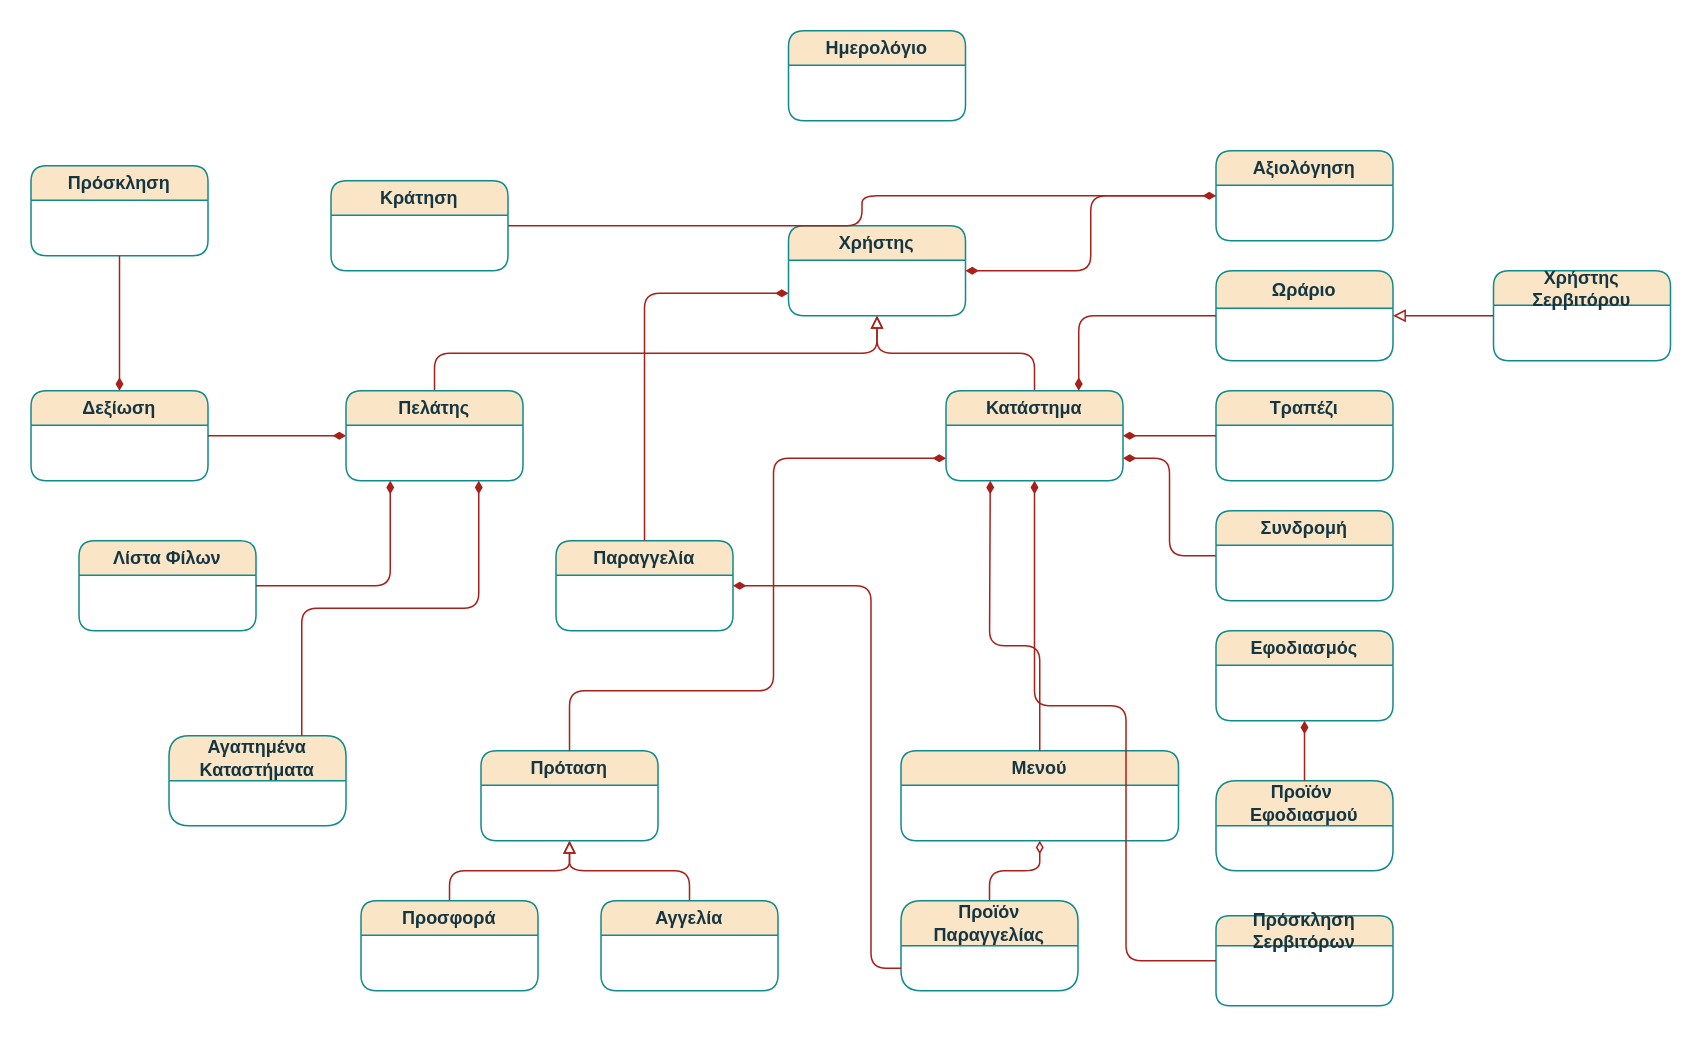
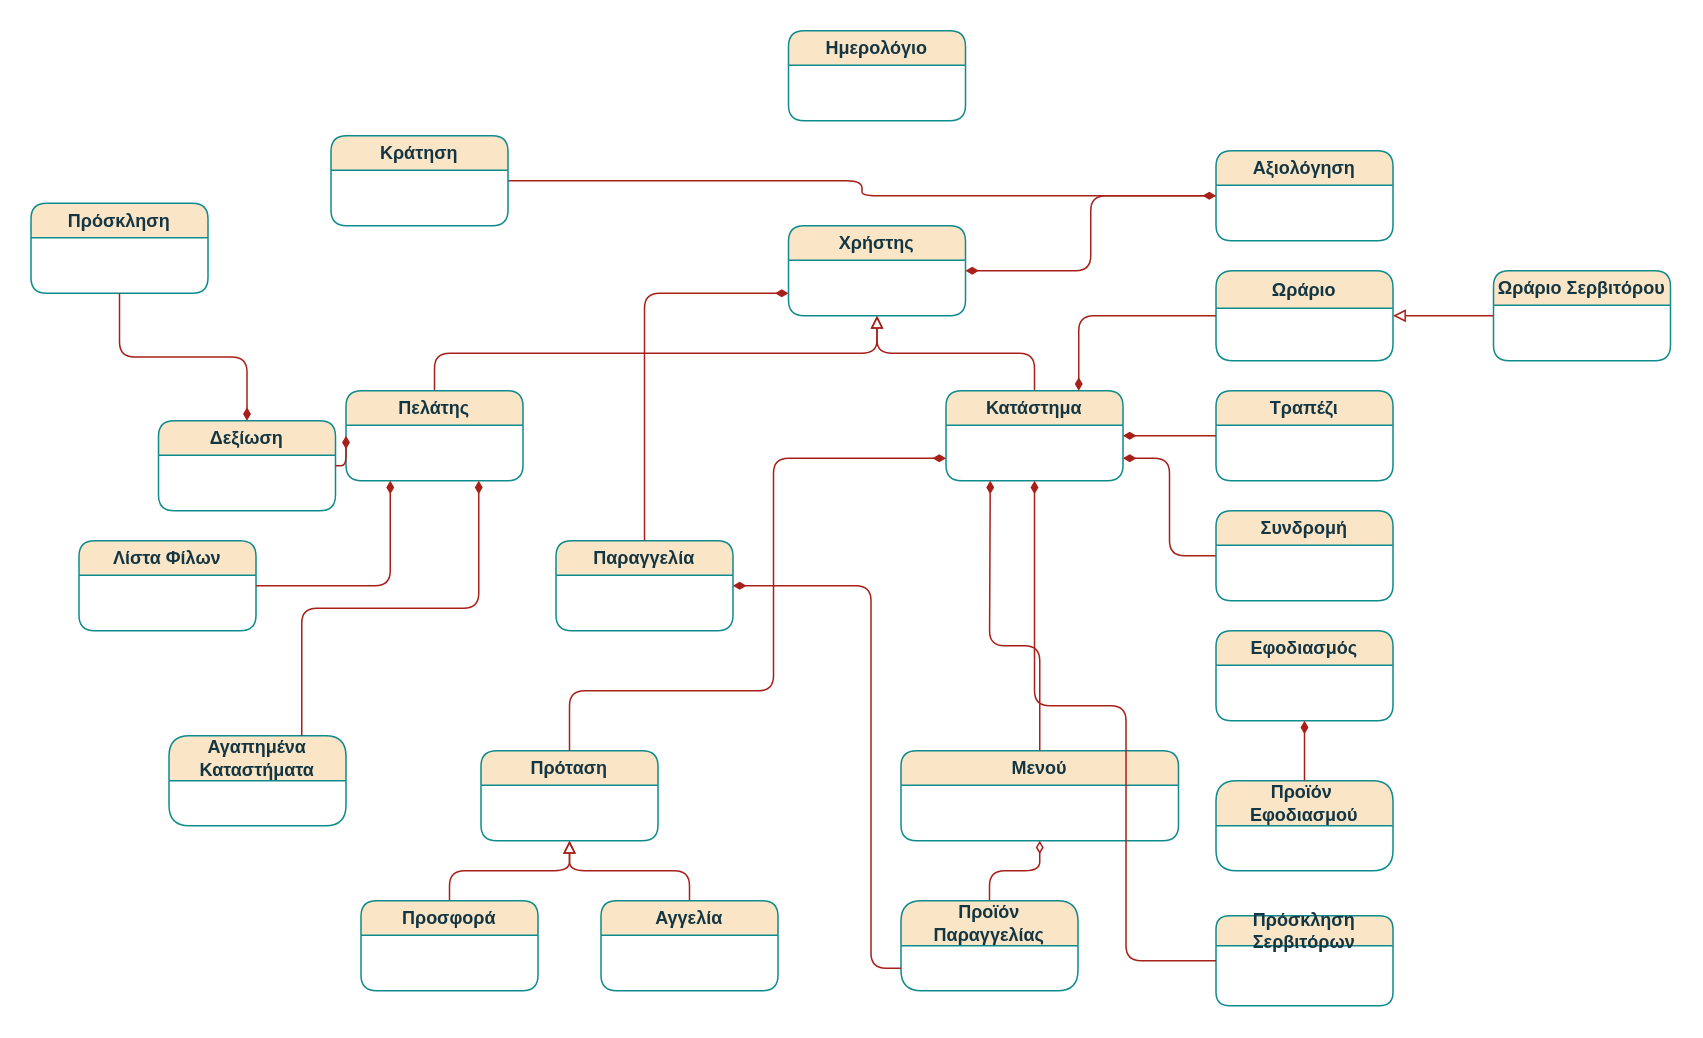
  <mxCell id="0" />
  <mxCell id="1" parent="0" />
  <mxCell id="2" style="edgeStyle=orthogonalEdgeStyle;rounded=1;orthogonalLoop=1;jettySize=auto;html=1;exitX=0.5;exitY=0;exitDx=0;exitDy=0;entryX=0.5;entryY=1;entryDx=0;entryDy=0;fontColor=default;endArrow=block;endFill=0;labelBackgroundColor=none;strokeColor=#A8201A;" parent="1" source="5" target="4" edge="1"><mxGeometry relative="1" as="geometry"><mxPoint x="349" y="350" as="sourcePoint" /></mxGeometry></mxCell>
  <mxCell id="3" style="edgeStyle=orthogonalEdgeStyle;rounded=1;orthogonalLoop=1;jettySize=auto;html=1;exitX=0.5;exitY=0;exitDx=0;exitDy=0;entryX=0.5;entryY=1;entryDx=0;entryDy=0;fontColor=default;startFill=1;endFill=0;endArrow=block;labelBackgroundColor=none;strokeColor=#A8201A;" parent="1" source="6" target="4" edge="1"><mxGeometry relative="1" as="geometry"><mxPoint x="644" y="260" as="sourcePoint" /></mxGeometry></mxCell>
  <mxCell id="4" value="Χρήστης" style="swimlane;whiteSpace=wrap;html=1;labelBackgroundColor=none;rounded=1;fillColor=#FAE5C7;strokeColor=#0F8B8D;fontColor=#143642;" parent="1" vertex="1"><mxGeometry x="525" y="150" width="118" height="60" as="geometry" /></mxCell>
  <mxCell id="5" value="Πελάτης" style="swimlane;whiteSpace=wrap;html=1;labelBackgroundColor=none;rounded=1;fillColor=#FAE5C7;strokeColor=#0F8B8D;fontColor=#143642;" parent="1" vertex="1"><mxGeometry x="230" y="260" width="118" height="60" as="geometry" /></mxCell>
  <mxCell id="6" value="Κατάστημα" style="swimlane;whiteSpace=wrap;html=1;labelBackgroundColor=none;rounded=1;fillColor=#FAE5C7;strokeColor=#0F8B8D;fontColor=#143642;" parent="1" vertex="1"><mxGeometry x="630" y="260" width="118" height="60" as="geometry" /></mxCell>
  <mxCell id="7" value="Μενού" style="swimlane;whiteSpace=wrap;html=1;labelBackgroundColor=none;rounded=1;fillColor=#FAE5C7;strokeColor=#0F8B8D;fontColor=#143642;" parent="1" vertex="1"><mxGeometry x="600" y="500" width="185" height="60" as="geometry" /></mxCell>
  <mxCell id="8" style="edgeStyle=orthogonalEdgeStyle;rounded=1;orthogonalLoop=1;jettySize=auto;html=1;exitX=0.5;exitY=0;exitDx=0;exitDy=0;entryX=0.5;entryY=1;entryDx=0;entryDy=0;fontColor=default;startFill=1;endArrow=diamondThin;endFill=0;labelBackgroundColor=none;strokeColor=#A8201A;" parent="1" source="9" target="7" edge="1"><mxGeometry relative="1" as="geometry" /></mxCell>
  <mxCell id="9" value="Προϊόν Παραγγελίας" style="swimlane;whiteSpace=wrap;html=1;labelBackgroundColor=none;rounded=1;fillColor=#FAE5C7;strokeColor=#0F8B8D;fontColor=#143642;startSize=30;" parent="1" vertex="1"><mxGeometry x="600" y="600" width="118" height="60" as="geometry" /></mxCell>
  <mxCell id="10" style="edgeStyle=orthogonalEdgeStyle;rounded=1;orthogonalLoop=1;jettySize=auto;html=1;exitX=1;exitY=0.5;exitDx=0;exitDy=0;fontColor=default;startFill=1;endArrow=diamondThin;endFill=1;labelBackgroundColor=none;strokeColor=#A8201A;" parent="1" source="11" target="24" edge="1"><mxGeometry relative="1" as="geometry"><mxPoint x="520" y="120" as="targetPoint" /></mxGeometry></mxCell>
- <mxCell id="11" value="Κράτηση" style="swimlane;whiteSpace=wrap;html=1;labelBackgroundColor=none;rounded=1;fillColor=#FAE5C7;strokeColor=#0F8B8D;fontColor=#143642;startSize=23;" parent="1" vertex="1"><mxGeometry x="220" y="120" width="118" height="60" as="geometry" /></mxCell>
+ <mxCell id="11" value="Κράτηση" style="swimlane;whiteSpace=wrap;html=1;labelBackgroundColor=none;rounded=1;fillColor=#FAE5C7;strokeColor=#0F8B8D;fontColor=#143642;startSize=23;" parent="1" vertex="1"><mxGeometry x="220" y="90" width="118" height="60" as="geometry" /></mxCell>
  <mxCell id="12" value="Παραγγελία" style="swimlane;whiteSpace=wrap;html=1;labelBackgroundColor=none;rounded=1;fillColor=#FAE5C7;strokeColor=#0F8B8D;fontColor=#143642;" parent="1" vertex="1"><mxGeometry x="370" y="360" width="118" height="60" as="geometry" /></mxCell>
  <mxCell id="13" style="edgeStyle=orthogonalEdgeStyle;rounded=1;orthogonalLoop=1;jettySize=auto;html=1;exitX=0;exitY=0.5;exitDx=0;exitDy=0;fontColor=default;startFill=1;endArrow=diamondThin;endFill=1;labelBackgroundColor=none;entryX=1;entryY=0.75;entryDx=0;entryDy=0;strokeColor=#A8201A;" parent="1" source="14" target="6" edge="1"><mxGeometry relative="1" as="geometry"><mxPoint x="775" y="320" as="targetPoint" /><Array as="points" /></mxGeometry></mxCell>
  <mxCell id="14" value="Συνδρομή" style="swimlane;whiteSpace=wrap;html=1;labelBackgroundColor=none;rounded=1;fillColor=#FAE5C7;strokeColor=#0F8B8D;fontColor=#143642;" parent="1" vertex="1"><mxGeometry x="810" y="340" width="118" height="60" as="geometry" /></mxCell>
  <mxCell id="15" value="Ωράριο" style="swimlane;whiteSpace=wrap;html=1;labelBackgroundColor=none;rounded=1;fillColor=#FAE5C7;strokeColor=#0F8B8D;fontColor=#143642;startSize=25;" parent="1" vertex="1"><mxGeometry x="810" y="180" width="118" height="60" as="geometry" /></mxCell>
  <mxCell id="16" value="Τραπέζι" style="swimlane;whiteSpace=wrap;html=1;labelBackgroundColor=none;rounded=1;fillColor=#FAE5C7;strokeColor=#0F8B8D;fontColor=#143642;glass=0;" parent="1" vertex="1"><mxGeometry x="810" y="260" width="118" height="60" as="geometry" /></mxCell>
  <mxCell id="17" style="edgeStyle=orthogonalEdgeStyle;rounded=1;orthogonalLoop=1;jettySize=auto;html=1;exitX=0.5;exitY=0;exitDx=0;exitDy=0;entryX=0.5;entryY=1;entryDx=0;entryDy=0;fontColor=default;endArrow=block;endFill=0;labelBackgroundColor=none;strokeColor=#A8201A;" parent="1" source="20" target="19" edge="1"><mxGeometry relative="1" as="geometry"><mxPoint x="-38" y="1100" as="sourcePoint" /></mxGeometry></mxCell>
  <mxCell id="18" style="edgeStyle=orthogonalEdgeStyle;rounded=1;orthogonalLoop=1;jettySize=auto;html=1;exitX=0.5;exitY=0;exitDx=0;exitDy=0;entryX=0.5;entryY=1;entryDx=0;entryDy=0;fontColor=default;startFill=1;endFill=0;endArrow=block;labelBackgroundColor=none;strokeColor=#A8201A;" parent="1" source="21" target="19" edge="1"><mxGeometry relative="1" as="geometry"><mxPoint x="252" y="1100" as="sourcePoint" /></mxGeometry></mxCell>
  <mxCell id="19" value="Πρόταση" style="swimlane;whiteSpace=wrap;html=1;labelBackgroundColor=none;rounded=1;fillColor=#FAE5C7;strokeColor=#0F8B8D;fontColor=#143642;" parent="1" vertex="1"><mxGeometry x="320" y="500" width="118" height="60" as="geometry" /></mxCell>
  <mxCell id="20" value="Προσφορά" style="swimlane;whiteSpace=wrap;html=1;labelBackgroundColor=none;rounded=1;fillColor=#FAE5C7;strokeColor=#0F8B8D;fontColor=#143642;" parent="1" vertex="1"><mxGeometry x="240" y="600" width="118" height="60" as="geometry" /></mxCell>
  <mxCell id="21" value="Αγγελία" style="swimlane;whiteSpace=wrap;html=1;labelBackgroundColor=none;rounded=1;fillColor=#FAE5C7;strokeColor=#0F8B8D;fontColor=#143642;" parent="1" vertex="1"><mxGeometry x="400" y="600" width="118" height="60" as="geometry"><mxRectangle x="460" y="240" width="120" height="30" as="alternateBounds" /></mxGeometry></mxCell>
  <mxCell id="22" value="Αγαπημένα Καταστήματα" style="swimlane;whiteSpace=wrap;html=1;labelBackgroundColor=none;rounded=1;fillColor=#FAE5C7;strokeColor=#0F8B8D;fontColor=#143642;startSize=30;" parent="1" vertex="1"><mxGeometry x="112" y="490" width="118" height="60" as="geometry" /></mxCell>
  <mxCell id="23" style="edgeStyle=orthogonalEdgeStyle;rounded=1;orthogonalLoop=1;jettySize=auto;html=1;exitX=0;exitY=0.5;exitDx=0;exitDy=0;entryX=1;entryY=0.5;entryDx=0;entryDy=0;fontColor=default;endArrow=diamondThin;endFill=1;labelBackgroundColor=none;strokeColor=#A8201A;" parent="1" source="24" target="4" edge="1"><mxGeometry relative="1" as="geometry"><Array as="points" /></mxGeometry></mxCell>
  <mxCell id="24" value="Αξιολόγηση" style="swimlane;whiteSpace=wrap;html=1;labelBackgroundColor=none;rounded=1;fillColor=#FAE5C7;strokeColor=#0F8B8D;fontColor=#143642;" parent="1" vertex="1"><mxGeometry x="810" y="100" width="118" height="60" as="geometry" /></mxCell>
  <mxCell id="25" style="edgeStyle=orthogonalEdgeStyle;rounded=1;orthogonalLoop=1;jettySize=auto;html=1;exitX=0.5;exitY=0;exitDx=0;exitDy=0;entryX=0;entryY=0.75;entryDx=0;entryDy=0;fontColor=default;startFill=1;endArrow=diamondThin;endFill=1;labelBackgroundColor=none;strokeColor=#A8201A;" parent="1" source="19" target="6" edge="1"><mxGeometry relative="1" as="geometry"><mxPoint x="365" y="700" as="sourcePoint" /><mxPoint x="294" y="360" as="targetPoint" /><Array as="points"><mxPoint x="379" y="460" /><mxPoint x="515" y="460" /><mxPoint x="515" y="305" /></Array></mxGeometry></mxCell>
  <mxCell id="26" style="edgeStyle=orthogonalEdgeStyle;rounded=1;orthogonalLoop=1;jettySize=auto;html=1;exitX=0;exitY=0.5;exitDx=0;exitDy=0;entryX=1;entryY=0.5;entryDx=0;entryDy=0;fontColor=default;endArrow=diamondThin;endFill=1;labelBackgroundColor=none;strokeColor=#A8201A;" parent="1" source="16" target="6" edge="1"><mxGeometry relative="1" as="geometry"><mxPoint x="874.5" y="310" as="sourcePoint" /><mxPoint x="743" y="365" as="targetPoint" /></mxGeometry></mxCell>
  <mxCell id="27" style="edgeStyle=orthogonalEdgeStyle;rounded=1;orthogonalLoop=1;jettySize=auto;html=1;exitX=0;exitY=0.75;exitDx=0;exitDy=0;entryX=1;entryY=0.5;entryDx=0;entryDy=0;fontColor=default;startFill=1;endArrow=diamondThin;endFill=1;labelBackgroundColor=none;strokeColor=#A8201A;" parent="1" source="9" target="12" edge="1"><mxGeometry relative="1" as="geometry"><mxPoint x="620" y="540" as="sourcePoint" /><mxPoint x="550" y="490" as="targetPoint" /><Array as="points"><mxPoint x="580" y="645" /><mxPoint x="580" y="390" /></Array></mxGeometry></mxCell>
  <mxCell id="28" style="edgeStyle=orthogonalEdgeStyle;rounded=1;orthogonalLoop=1;jettySize=auto;html=1;exitX=0.5;exitY=0;exitDx=0;exitDy=0;fontColor=default;startFill=1;endArrow=diamondThin;endFill=1;labelBackgroundColor=none;strokeColor=#A8201A;entryX=0;entryY=0.75;entryDx=0;entryDy=0;" parent="1" source="12" target="4" edge="1"><mxGeometry relative="1" as="geometry"><mxPoint x="510" y="210" as="targetPoint" /><mxPoint x="428.83" y="360" as="sourcePoint" /></mxGeometry></mxCell>
  <mxCell id="29" style="edgeStyle=orthogonalEdgeStyle;rounded=1;orthogonalLoop=1;jettySize=auto;html=1;fontColor=default;startFill=1;endArrow=diamondThin;endFill=1;entryX=0.25;entryY=1;entryDx=0;entryDy=0;labelBackgroundColor=none;strokeColor=#A8201A;exitX=0.5;exitY=0;exitDx=0;exitDy=0;" parent="1" source="7" target="6" edge="1"><mxGeometry relative="1" as="geometry"><mxPoint x="639.5" y="320" as="targetPoint" /><mxPoint x="660" y="480" as="sourcePoint" /><Array as="points"><mxPoint x="659" y="430" /><mxPoint x="660" y="430" /><mxPoint x="660" y="320" /></Array></mxGeometry></mxCell>
- <mxCell id="30" value="Δεξίωση" style="swimlane;whiteSpace=wrap;html=1;labelBackgroundColor=none;rounded=1;fillColor=#FAE5C7;strokeColor=#0F8B8D;fontColor=#143642;startSize=23;" parent="1" vertex="1"><mxGeometry x="20" y="260" width="118" height="60" as="geometry" /></mxCell>
+ <mxCell id="30" value="Δεξίωση" style="swimlane;whiteSpace=wrap;html=1;labelBackgroundColor=none;rounded=1;fillColor=#FAE5C7;strokeColor=#0F8B8D;fontColor=#143642;startSize=23;" parent="1" vertex="1"><mxGeometry x="105" y="280" width="118" height="60" as="geometry" /></mxCell>
  <mxCell id="31" style="edgeStyle=orthogonalEdgeStyle;rounded=1;orthogonalLoop=1;jettySize=auto;html=1;exitX=1;exitY=0.5;exitDx=0;exitDy=0;fontColor=default;startFill=1;endArrow=diamondThin;endFill=1;entryX=0;entryY=0.5;entryDx=0;entryDy=0;labelBackgroundColor=none;strokeColor=#A8201A;" parent="1" source="30" target="5" edge="1"><mxGeometry relative="1" as="geometry"><mxPoint x="-38" y="250" as="targetPoint" /><mxPoint x="-38" y="320" as="sourcePoint" /></mxGeometry></mxCell>
  <mxCell id="32" value="Λίστα Φίλων" style="swimlane;whiteSpace=wrap;html=1;labelBackgroundColor=none;rounded=1;fillColor=#FAE5C7;strokeColor=#0F8B8D;fontColor=#143642;startSize=23;" parent="1" vertex="1"><mxGeometry x="52" y="360" width="118" height="60" as="geometry" /></mxCell>
  <mxCell id="33" style="edgeStyle=orthogonalEdgeStyle;rounded=1;orthogonalLoop=1;jettySize=auto;html=1;exitX=1;exitY=0.5;exitDx=0;exitDy=0;fontColor=default;startFill=1;endArrow=diamondThin;endFill=1;entryX=0.25;entryY=1;entryDx=0;entryDy=0;labelBackgroundColor=none;strokeColor=#A8201A;" parent="1" source="32" target="5" edge="1"><mxGeometry relative="1" as="geometry"><mxPoint x="22" y="350" as="targetPoint" /><mxPoint x="22" y="420" as="sourcePoint" /></mxGeometry></mxCell>
  <mxCell id="34" value="Ημερολόγιο" style="swimlane;whiteSpace=wrap;html=1;labelBackgroundColor=none;rounded=1;fillColor=#FAE5C7;strokeColor=#0F8B8D;fontColor=#143642;startSize=23;" parent="1" vertex="1"><mxGeometry x="525" y="20" width="118" height="60" as="geometry" /></mxCell>
  <mxCell id="35" value="Εφοδιασμός" style="swimlane;whiteSpace=wrap;html=1;labelBackgroundColor=none;rounded=1;fillColor=#FAE5C7;strokeColor=#0F8B8D;fontColor=#143642;startSize=23;" parent="1" vertex="1"><mxGeometry x="810" y="420" width="118" height="60" as="geometry" /></mxCell>
  <mxCell id="36" style="edgeStyle=orthogonalEdgeStyle;rounded=1;orthogonalLoop=1;jettySize=auto;html=1;exitX=0;exitY=0.5;exitDx=0;exitDy=0;fontColor=default;startFill=1;endArrow=diamondThin;endFill=1;labelBackgroundColor=none;entryX=0.75;entryY=0;entryDx=0;entryDy=0;strokeColor=#A8201A;" parent="1" source="15" target="6" edge="1"><mxGeometry relative="1" as="geometry"><mxPoint x="710" y="334.97" as="targetPoint" /><Array as="points" /><mxPoint x="772" y="369.97" as="sourcePoint" /></mxGeometry></mxCell>
  <mxCell id="37" value="Προϊόν&amp;nbsp; Εφοδιασμού" style="swimlane;whiteSpace=wrap;html=1;labelBackgroundColor=none;rounded=1;fillColor=#FAE5C7;strokeColor=#0F8B8D;fontColor=#143642;startSize=30;" parent="1" vertex="1"><mxGeometry x="810" y="520" width="118" height="60" as="geometry"><mxRectangle x="640" y="530" width="150" height="30" as="alternateBounds" /></mxGeometry></mxCell>
  <mxCell id="38" style="edgeStyle=orthogonalEdgeStyle;rounded=1;orthogonalLoop=1;jettySize=auto;html=1;exitX=0.5;exitY=0;exitDx=0;exitDy=0;fontColor=default;startFill=1;endArrow=diamondThin;endFill=1;labelBackgroundColor=none;strokeColor=#A8201A;entryX=0.5;entryY=1;entryDx=0;entryDy=0;" parent="1" source="37" target="35" edge="1"><mxGeometry relative="1" as="geometry"><mxPoint x="890" y="490" as="targetPoint" /><Array as="points" /><mxPoint x="881" y="505" as="sourcePoint" /></mxGeometry></mxCell>
  <mxCell id="39" style="edgeStyle=orthogonalEdgeStyle;rounded=1;orthogonalLoop=1;jettySize=auto;html=1;exitX=0.75;exitY=0;exitDx=0;exitDy=0;fontColor=default;startFill=1;endArrow=diamondThin;endFill=1;entryX=0.75;entryY=1;entryDx=0;entryDy=0;labelBackgroundColor=none;strokeColor=#A8201A;" parent="1" source="22" target="5" edge="1"><mxGeometry relative="1" as="geometry"><mxPoint x="269.5" y="330" as="targetPoint" /><mxPoint x="8" y="450" as="sourcePoint" /></mxGeometry></mxCell>
- <mxCell id="40" value="Πρόσκληση" style="swimlane;whiteSpace=wrap;html=1;labelBackgroundColor=none;rounded=1;fillColor=#FAE5C7;strokeColor=#0F8B8D;fontColor=#143642;startSize=23;" parent="1" vertex="1"><mxGeometry x="20" y="110" width="118" height="60" as="geometry" /></mxCell>
+ <mxCell id="40" value="Πρόσκληση" style="swimlane;whiteSpace=wrap;html=1;labelBackgroundColor=none;rounded=1;fillColor=#FAE5C7;strokeColor=#0F8B8D;fontColor=#143642;startSize=23;" parent="1" vertex="1"><mxGeometry x="20" y="135" width="118" height="60" as="geometry" /></mxCell>
  <mxCell id="41" style="edgeStyle=orthogonalEdgeStyle;rounded=1;orthogonalLoop=1;jettySize=auto;html=1;exitX=0.5;exitY=1;exitDx=0;exitDy=0;fontColor=default;startFill=1;endArrow=diamondThin;endFill=1;entryX=0.5;entryY=0;entryDx=0;entryDy=0;labelBackgroundColor=none;strokeColor=#A8201A;" parent="1" source="40" target="30" edge="1"><mxGeometry relative="1" as="geometry"><mxPoint x="125" y="200" as="targetPoint" /><mxPoint x="33" y="200" as="sourcePoint" /></mxGeometry></mxCell>
- <mxCell id="42" value="Χρήστης Σερβιτόρου" style="swimlane;whiteSpace=wrap;html=1;labelBackgroundColor=none;rounded=1;fillColor=#FAE5C7;strokeColor=#0F8B8D;fontColor=#143642;" parent="1" vertex="1"><mxGeometry x="995" y="180" width="118" height="60" as="geometry" /></mxCell>
+ <mxCell id="42" value="Ωράριο Σερβιτόρου" style="swimlane;whiteSpace=wrap;html=1;labelBackgroundColor=none;rounded=1;fillColor=#FAE5C7;strokeColor=#0F8B8D;fontColor=#143642;" parent="1" vertex="1"><mxGeometry x="995" y="180" width="118" height="60" as="geometry" /></mxCell>
  <mxCell id="43" style="edgeStyle=orthogonalEdgeStyle;rounded=1;orthogonalLoop=1;jettySize=auto;html=1;exitX=0;exitY=0.5;exitDx=0;exitDy=0;fontColor=default;startFill=1;endArrow=block;endFill=0;labelBackgroundColor=none;strokeColor=#A8201A;entryX=1;entryY=0.5;entryDx=0;entryDy=0;" parent="1" source="42" target="15" edge="1"><mxGeometry relative="1" as="geometry"><mxPoint x="940" y="230" as="targetPoint" /><Array as="points" /><mxPoint x="1010" y="300" as="sourcePoint" /></mxGeometry></mxCell>
  <mxCell id="44" value="Πρόσκληση Σερβιτόρων" style="swimlane;whiteSpace=wrap;html=1;labelBackgroundColor=none;rounded=1;fillColor=#FAE5C7;strokeColor=#0F8B8D;fontColor=#143642;startSize=20;" parent="1" vertex="1"><mxGeometry x="810" y="610" width="118" height="60" as="geometry"><mxRectangle x="640" y="530" width="150" height="30" as="alternateBounds" /></mxGeometry></mxCell>
  <mxCell id="45" style="edgeStyle=orthogonalEdgeStyle;rounded=1;orthogonalLoop=1;jettySize=auto;html=1;exitX=0;exitY=0.5;exitDx=0;exitDy=0;fontColor=default;startFill=1;endArrow=diamondThin;endFill=1;labelBackgroundColor=none;entryX=0.5;entryY=1;entryDx=0;entryDy=0;strokeColor=#A8201A;" parent="1" source="44" target="6" edge="1"><mxGeometry relative="1" as="geometry"><mxPoint x="718.5" y="510" as="targetPoint" /><Array as="points"><mxPoint x="750" y="640" /><mxPoint x="750" y="470" /><mxPoint x="689" y="470" /></Array><mxPoint x="810" y="640" as="sourcePoint" /></mxGeometry></mxCell>
